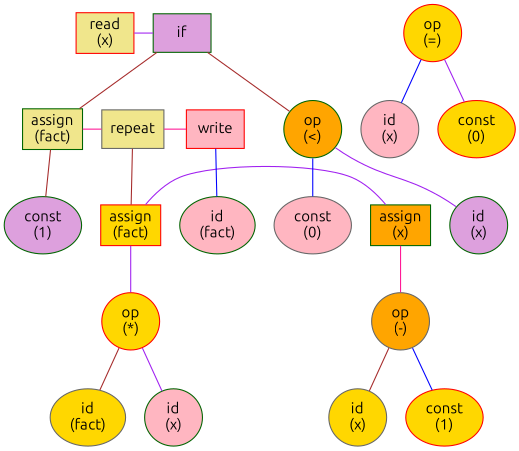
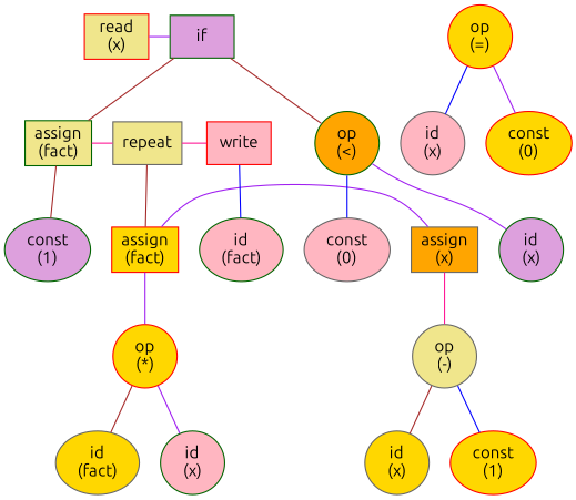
  graph {
    fontname=Ubuntu
    node [color=darkgreen fillcolor=gold fontname=Ubuntu shape=oval style=filled]
    edge [color=purple fontname=Ubuntu]
    n1 [color=red fillcolor=khaki label="read\n(x)" shape=box]
    n2 [fillcolor=plum label=if shape=box]
    n3 [fillcolor=khaki label="assign\n(fact)" shape=box]
    n4 [color=gray40 fillcolor=khaki label=repeat shape=box]
    n5 [color=red label="assign\n(fact)" shape=box]
-   n6 [fillcolor=orange label="assign\n(x)" shape=box]
+   n6 [color=gray40 fillcolor=orange label="assign\n(x)" shape=box]
    n7 [color=red fillcolor=lightpink label=write shape=box]
    n8 [fillcolor=orange label="op\n(<)"]
    n9 [fillcolor=plum label="const\n(1)"]
    n10 [color=red label="op\n(*)"]
-   n11 [color=gray40 fillcolor=orange label="op\n(-)"]
+   n11 [color=gray40 fillcolor=khaki label="op\n(-)"]
    n12 [fillcolor=lightpink label="id\n(fact)"]
    n13 [color=gray40 fillcolor=lightpink label="const\n(0)"]
    n14 [fillcolor=plum label="id\n(x)"]
    n15 [color=red label="op\n(=)"]
    n16 [color=gray40 fillcolor=lightpink label="id\n(x)"]
    n17 [color=red label="const\n(0)"]
    n18 [color=gray40 label="id\n(fact)"]
    n19 [fillcolor=lightpink label="id\n(x)"]
    n20 [color=gray40 label="id\n(x)"]
    n21 [color=red label="const\n(1)"]
    subgraph sub_1 {
      rank=same
      n1
      n2
    }
    subgraph sub_2 {
      rank=same
      n3
      n4
    }
    subgraph sub_3 {
      rank=same
      n5
      n6
    }
    subgraph sub_4 {
      rank=same
      n4
      n7
    }
    n1 -- n2
    n2 -- n3 [color=brown]
    n2 -- n8 [color=brown]
    n3 -- n4 [color=deeppink]
    n3 -- n9 [color=brown]
    n4 -- n5 [color=brown]
    n4 -- n7 [color=deeppink]
    n5 -- n6
    n5 -- n10
    n6 -- n11 [color=deeppink]
    n7 -- n12 [color=blue]
    n8 -- n13 [color=blue]
    n8 -- n14
    n10 -- n18 [color=brown]
    n10 -- n19
    n11 -- n20 [color=brown]
    n11 -- n21 [color=blue]
    n15 -- n16 [color=blue]
    n15 -- n17
  }
